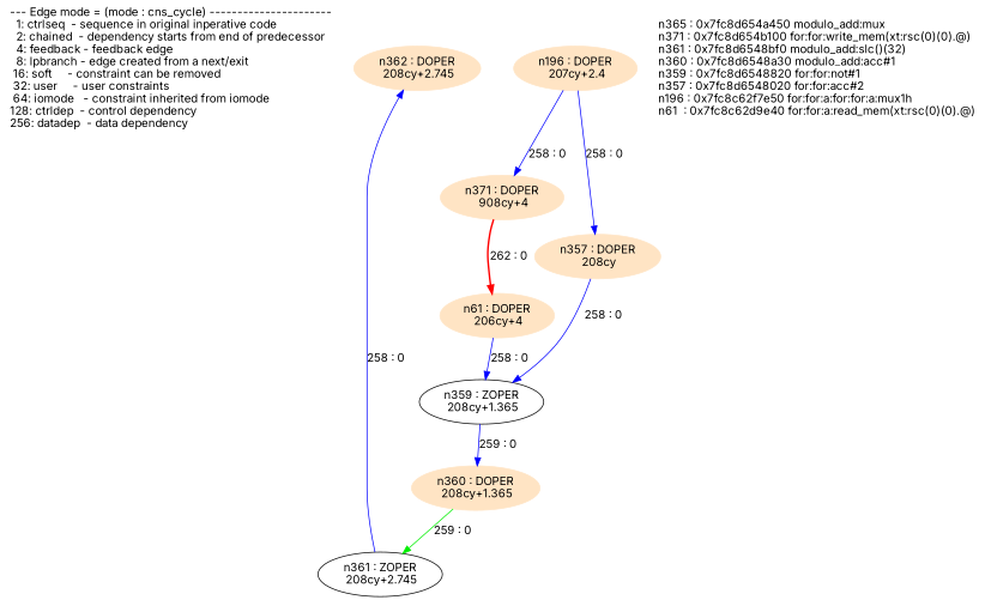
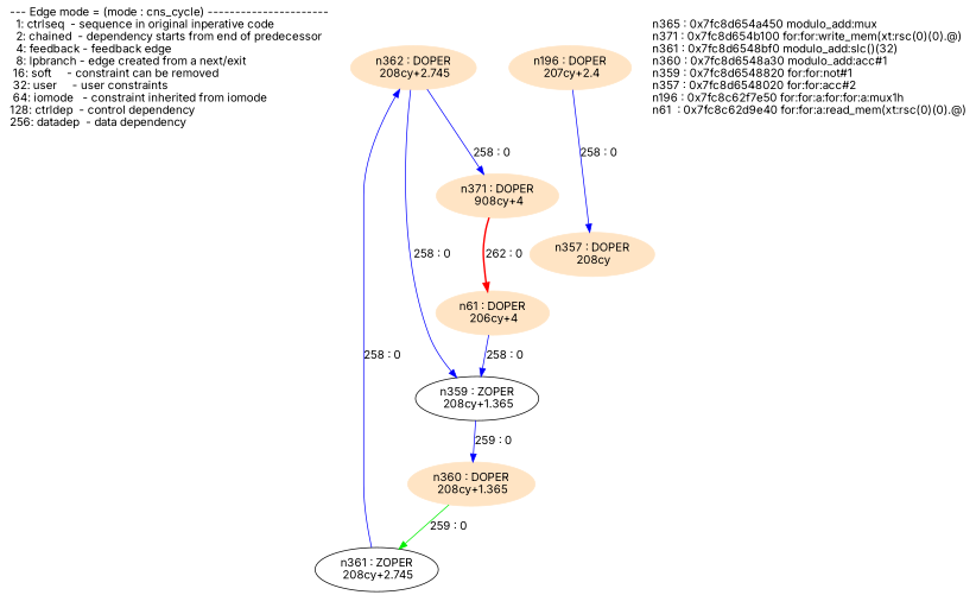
  digraph {
    fontname=Inter
    node [fontname=Inter shape=ellipse color=bisque style=filled]
    edge [color=blue fontname=Inter]
    n1 [label="--- Edge mode = (mode : cns_cycle) ----------------------\l  1: ctrlseq  - sequence in original inperative code     \l  2: chained  - dependency starts from end of predecessor\l  4: feedback - feedback edge                            \l  8: lpbranch - edge created from a next/exit            \l 16: soft     - constraint can be removed                \l 32: user     - user constraints                         \l 64: iomode   - constraint inherited from iomode         \l128: ctrldep  - control dependency                       \l256: datadep  - data dependency                          \l" labeljust=left shape=none color="" style=""]
    n2 [label="n362 : DOPER\n 208cy+2.745\n"]
    n3 [label="n371 : DOPER\n 908cy+4\n"]
    n4 [label="n61 : DOPER\n 206cy+4\n"]
    n5 [label="n359 : ZOPER\n 208cy+1.365\n" color="" style=""]
    n6 [label="n361 : ZOPER\n 208cy+2.745\n" color="" style=""]
    n7 [label="n360 : DOPER\n 208cy+1.365\n"]
    n8 [label="n357 : DOPER\n 208cy\n"]
    n9 [label="n196 : DOPER\n 207cy+2.4\n"]
    n10 [label="n365 : 0x7fc8d654a450 modulo_add:mux\ln371 : 0x7fc8d654b100 for:for:write_mem(xt:rsc(0)(0).@)\ln361 : 0x7fc8d6548bf0 modulo_add:slc()(32)\ln360 : 0x7fc8d6548a30 modulo_add:acc#1\ln359 : 0x7fc8d6548820 for:for:not#1\ln357 : 0x7fc8d6548020 for:for:acc#2\ln196 : 0x7fc8c62f7e50 for:for:a:for:for:a:mux1h\ln61  : 0x7fc8c62d9e40 for:for:a:read_mem(xt:rsc(0)(0).@)\l" labeljust=left shape=none color="" style=""]
-   n9 -> n3 [label="258 : 0"]
+   n2 -> n3 [label="258 : 0"]
    n3 -> n4 [color=red label="262 : 0" style=bold]
    n4 -> n5 [label="258 : 0"]
    n5 -> n7 [label="259 : 0"]
    n6 -> n2 [label="258 : 0"]
    n7 -> n6 [color=green2 label="259 : 0"]
-   n8 -> n5 [label="258 : 0"]
+   n2 -> n5 [label="258 : 0"]
    n9 -> n8 [label="258 : 0"]
  }
